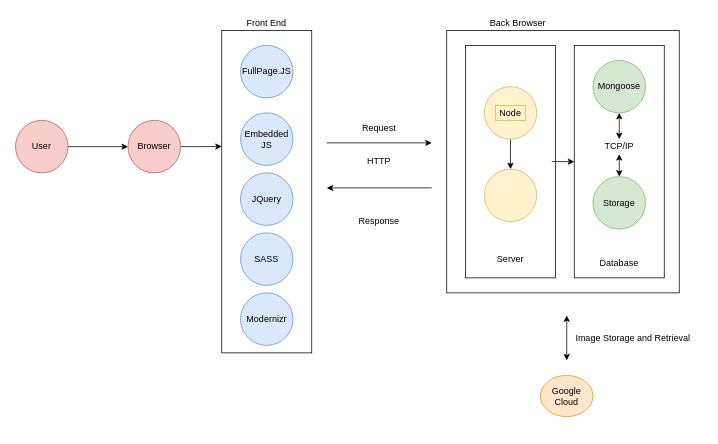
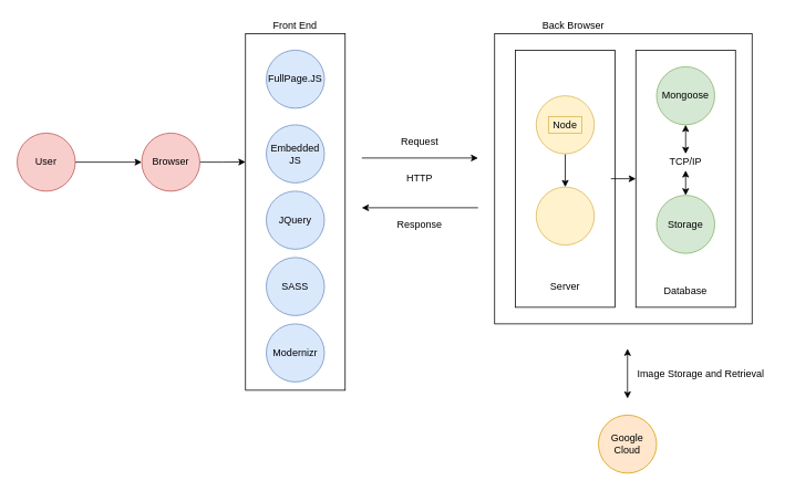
  <mxCell id="0" />
  <mxCell id="1" parent="0" />
  <mxCell id="2" value="" style="rounded=0;whiteSpace=wrap;html=1;" parent="1" vertex="1"><mxGeometry x="595" y="40" width="310" height="350" as="geometry" /></mxCell>
  <mxCell id="3" value="" style="rounded=0;whiteSpace=wrap;html=1;" parent="1" vertex="1"><mxGeometry x="620" y="60" width="120" height="310" as="geometry" /></mxCell>
  <mxCell id="4" value="" style="rounded=0;whiteSpace=wrap;html=1;" parent="1" vertex="1"><mxGeometry x="295" y="40" width="120" height="430" as="geometry" /></mxCell>
  <mxCell id="5" value="" style="rounded=0;whiteSpace=wrap;html=1;" parent="1" vertex="1"><mxGeometry x="765" y="60" width="120" height="310" as="geometry" /></mxCell>
  <mxCell id="6" value="" style="endArrow=classic;html=1;" parent="1" edge="1"><mxGeometry width="50" height="50" relative="1" as="geometry"><mxPoint x="435" y="190" as="sourcePoint" /><mxPoint x="575" y="190" as="targetPoint" /></mxGeometry></mxCell>
  <mxCell id="7" value="" style="endArrow=classic;html=1;" parent="1" edge="1"><mxGeometry width="50" height="50" relative="1" as="geometry"><mxPoint x="575" y="250" as="sourcePoint" /><mxPoint x="435" y="250" as="targetPoint" /></mxGeometry></mxCell>
  <mxCell id="8" value="Request" style="text;html=1;strokeColor=none;fillColor=none;align=center;verticalAlign=middle;whiteSpace=wrap;rounded=0;" parent="1" vertex="1"><mxGeometry x="460" y="160" width="90" height="20" as="geometry" /></mxCell>
  <mxCell id="9" value="HTTP" style="text;html=1;strokeColor=none;fillColor=none;align=center;verticalAlign=middle;whiteSpace=wrap;rounded=0;" parent="1" vertex="1"><mxGeometry x="485" y="205" width="40" height="20" as="geometry" /></mxCell>
- <mxCell id="10" value="Response" style="text;html=1;strokeColor=none;fillColor=none;align=center;verticalAlign=middle;whiteSpace=wrap;rounded=0;" parent="1" vertex="1"><mxGeometry x="455" y="285" width="100" height="20" as="geometry" /></mxCell>
+ <mxCell id="10" value="Response" style="text;html=1;strokeColor=none;fillColor=none;align=center;verticalAlign=middle;whiteSpace=wrap;rounded=0;" parent="1" vertex="1"><mxGeometry x="455" y="260" width="100" height="20" as="geometry" /></mxCell>
  <mxCell id="11" value="Front End" style="text;html=1;strokeColor=none;fillColor=none;align=center;verticalAlign=middle;whiteSpace=wrap;rounded=0;" parent="1" vertex="1"><mxGeometry x="295" width="120" height="20" as="geometry" y="20" /></mxCell>
  <mxCell id="12" value="" style="ellipse;whiteSpace=wrap;html=1;fillColor=#dae8fc;strokeColor=#6c8ebf;" parent="1" vertex="1"><mxGeometry x="320" y="60" width="70" height="70" as="geometry" /></mxCell>
  <mxCell id="13" value="FullPage.JS" style="text;html=1;strokeColor=none;fillColor=none;align=center;verticalAlign=middle;whiteSpace=wrap;rounded=0;" parent="1" vertex="1"><mxGeometry x="335" y="85" width="40" height="20" as="geometry" /></mxCell>
  <mxCell id="14" value="" style="ellipse;whiteSpace=wrap;html=1;fillColor=#dae8fc;strokeColor=#6c8ebf;" parent="1" vertex="1"><mxGeometry x="320" y="150" width="70" height="70" as="geometry" /></mxCell>
  <mxCell id="15" value="Embedded JS" style="text;html=1;strokeColor=none;fillColor=none;align=center;verticalAlign=middle;whiteSpace=wrap;rounded=0;" parent="1" vertex="1"><mxGeometry x="335" y="175" width="40" height="20" as="geometry" /></mxCell>
  <mxCell id="16" value="" style="edgeStyle=orthogonalEdgeStyle;rounded=0;orthogonalLoop=1;jettySize=auto;html=1;" parent="1" source="17" target="19" edge="1"><mxGeometry relative="1" as="geometry" /></mxCell>
  <mxCell id="17" value="" style="ellipse;whiteSpace=wrap;html=1;fillColor=#f8cecc;strokeColor=#b85450;" parent="1" vertex="1"><mxGeometry x="20" y="160" width="70" height="70" as="geometry" /></mxCell>
  <mxCell id="18" value="" style="edgeStyle=orthogonalEdgeStyle;rounded=0;orthogonalLoop=1;jettySize=auto;html=1;entryX=0;entryY=0.36;entryDx=0;entryDy=0;entryPerimeter=0;" parent="1" source="19" target="4" edge="1"><mxGeometry relative="1" as="geometry" /></mxCell>
  <mxCell id="19" value="" style="ellipse;whiteSpace=wrap;html=1;fillColor=#f8cecc;strokeColor=#b85450;" parent="1" vertex="1"><mxGeometry x="170" y="160" width="70" height="70" as="geometry" /></mxCell>
  <mxCell id="20" value="User" style="text;html=1;align=center;verticalAlign=middle;whiteSpace=wrap;rounded=0;" parent="1" vertex="1"><mxGeometry x="35" y="185" width="40" height="20" as="geometry" /></mxCell>
  <mxCell id="21" value="" style="ellipse;whiteSpace=wrap;html=1;fillColor=#dae8fc;strokeColor=#6c8ebf;direction=south;" parent="1" vertex="1"><mxGeometry x="320" y="230" width="70" height="70" as="geometry" /></mxCell>
  <mxCell id="22" value="JQuery" style="text;html=1;strokeColor=none;fillColor=none;align=center;verticalAlign=middle;whiteSpace=wrap;rounded=0;" parent="1" vertex="1"><mxGeometry x="335" y="255" width="40" height="20" as="geometry" /></mxCell>
  <mxCell id="23" value="" style="ellipse;whiteSpace=wrap;html=1;fillColor=#dae8fc;strokeColor=#6c8ebf;direction=south;" parent="1" vertex="1"><mxGeometry x="320" y="310" width="70" height="70" as="geometry" /></mxCell>
  <mxCell id="24" value="SASS" style="text;html=1;strokeColor=none;fillColor=none;align=center;verticalAlign=middle;whiteSpace=wrap;rounded=0;" parent="1" vertex="1"><mxGeometry x="335" y="335" width="40" height="20" as="geometry" /></mxCell>
  <mxCell id="25" value="Back Browser" style="text;html=1;strokeColor=none;fillColor=none;align=center;verticalAlign=middle;whiteSpace=wrap;rounded=0;" parent="1" vertex="1"><mxGeometry x="630" width="120" height="20" as="geometry" y="20" /></mxCell>
  <mxCell id="26" value="Browser" style="text;html=1;align=center;verticalAlign=middle;whiteSpace=wrap;rounded=0;" parent="1" vertex="1"><mxGeometry x="185" y="185" width="40" height="20" as="geometry" /></mxCell>
  <mxCell id="27" value="" style="ellipse;whiteSpace=wrap;html=1;fillColor=#dae8fc;strokeColor=#6c8ebf;direction=south;" parent="1" vertex="1"><mxGeometry x="320" y="390" width="70" height="70" as="geometry" /></mxCell>
  <mxCell id="28" value="Modernizr" style="text;html=1;strokeColor=none;fillColor=none;align=center;verticalAlign=middle;whiteSpace=wrap;rounded=0;" parent="1" vertex="1"><mxGeometry x="335" y="415" width="40" height="20" as="geometry" /></mxCell>
  <mxCell id="29" value="" style="ellipse;whiteSpace=wrap;html=1;fillColor=#d5e8d4;strokeColor=#82b366;" parent="1" vertex="1"><mxGeometry x="790" y="80" width="70" height="70" as="geometry" /></mxCell>
  <mxCell id="30" value="Mongoose" style="text;html=1;strokeColor=none;fillColor=none;align=center;verticalAlign=middle;whiteSpace=wrap;rounded=0;" parent="1" vertex="1"><mxGeometry x="805" y="105" width="40" height="20" as="geometry" /></mxCell>
  <mxCell id="31" value="" style="ellipse;whiteSpace=wrap;html=1;fillColor=#d5e8d4;strokeColor=#82b366;" parent="1" vertex="1"><mxGeometry x="790" y="235" width="70" height="70" as="geometry" /></mxCell>
  <mxCell id="32" value="Storage" style="text;html=1;strokeColor=none;fillColor=none;align=center;verticalAlign=middle;whiteSpace=wrap;rounded=0;" parent="1" vertex="1"><mxGeometry x="805" y="260" width="40" height="20" as="geometry" /></mxCell>
  <mxCell id="33" value="" style="endArrow=classic;startArrow=classic;html=1;entryX=0.5;entryY=1;entryDx=0;entryDy=0;exitX=0.5;exitY=0;exitDx=0;exitDy=0;" parent="1" source="34" target="29" edge="1"><mxGeometry width="50" height="50" relative="1" as="geometry"><mxPoint x="780" y="205" as="sourcePoint" /><mxPoint x="830" y="155" as="targetPoint" /></mxGeometry></mxCell>
  <mxCell id="34" value="TCP/IP" style="text;html=1;strokeColor=none;fillColor=none;align=center;verticalAlign=middle;whiteSpace=wrap;rounded=0;" parent="1" vertex="1"><mxGeometry x="805" y="185" width="40" height="20" as="geometry" /></mxCell>
  <mxCell id="35" value="" style="endArrow=classic;startArrow=classic;html=1;entryX=0.5;entryY=1;entryDx=0;entryDy=0;exitX=0.5;exitY=0;exitDx=0;exitDy=0;" parent="1" source="31" target="34" edge="1"><mxGeometry width="50" height="50" relative="1" as="geometry"><mxPoint x="825" y="205" as="sourcePoint" /><mxPoint x="825" y="150" as="targetPoint" /></mxGeometry></mxCell>
  <mxCell id="36" value="" style="ellipse;whiteSpace=wrap;html=1;fillColor=#fff2cc;strokeColor=#d6b656;" parent="1" vertex="1"><mxGeometry x="645" y="225" width="70" height="70" as="geometry" /></mxCell>
  <mxCell id="37" value="" style="edgeStyle=orthogonalEdgeStyle;rounded=0;orthogonalLoop=1;jettySize=auto;html=1;entryX=0.5;entryY=0;entryDx=0;entryDy=0;" parent="1" source="38" target="36" edge="1"><mxGeometry relative="1" as="geometry"><mxPoint x="680" y="220" as="targetPoint" /></mxGeometry></mxCell>
  <mxCell id="38" value="" style="ellipse;whiteSpace=wrap;html=1;fillColor=#fff2cc;strokeColor=#d6b656;" parent="1" vertex="1"><mxGeometry x="645" y="115" width="70" height="70" as="geometry" /></mxCell>
  <mxCell id="39" value="Node" style="text;html=1;strokeColor=#d6b656;fillColor=#fff2cc;align=center;verticalAlign=middle;whiteSpace=wrap;rounded=0;" parent="1" vertex="1"><mxGeometry x="660" y="140" width="40" height="20" as="geometry" /></mxCell>
  <mxCell id="40" value="Database" style="text;html=1;strokeColor=none;fillColor=none;align=center;verticalAlign=middle;whiteSpace=wrap;rounded=0;" parent="1" vertex="1"><mxGeometry x="805" y="340" width="40" height="20" as="geometry" /></mxCell>
  <mxCell id="41" value="Server" style="text;html=1;strokeColor=none;fillColor=none;align=center;verticalAlign=middle;whiteSpace=wrap;rounded=0;" parent="1" vertex="1"><mxGeometry x="660" y="335" width="40" height="20" as="geometry" /></mxCell>
  <mxCell id="42" value="" style="endArrow=classic;html=1;entryX=0;entryY=0.5;entryDx=0;entryDy=0;" parent="1" target="5" edge="1"><mxGeometry width="50" height="50" relative="1" as="geometry"><mxPoint x="735" y="215" as="sourcePoint" /><mxPoint x="777.5" y="155" as="targetPoint" /></mxGeometry></mxCell>
  <mxCell id="43" value="" style="endArrow=classic;startArrow=classic;html=1;" edge="1" parent="1"><mxGeometry width="50" height="50" relative="1" as="geometry"><mxPoint x="755" y="480" as="sourcePoint" /><mxPoint x="755" y="420" as="targetPoint" /></mxGeometry></mxCell>
  <mxCell id="44" value="Image Storage and Retrieval" style="text;html=1;resizable=0;points=[];autosize=1;align=left;verticalAlign=top;spacingTop=-4;" vertex="1" parent="1"><mxGeometry x="765" y="440" width="170" height="20" as="geometry" /></mxCell>
- <mxCell id="45" value="Google Cloud" style="ellipse;whiteSpace=wrap;html=1;fillColor=#ffe6cc;strokeColor=#d79b00;direction=south;" vertex="1" parent="1"><mxGeometry x="720" y="500" width="70" height="55" as="geometry" /></mxCell>
+ <mxCell id="45" value="Google Cloud" style="ellipse;whiteSpace=wrap;html=1;fillColor=#ffe6cc;strokeColor=#d79b00;direction=south;" vertex="1" parent="1"><mxGeometry x="720" y="500" width="70" height="70" as="geometry" /></mxCell>
